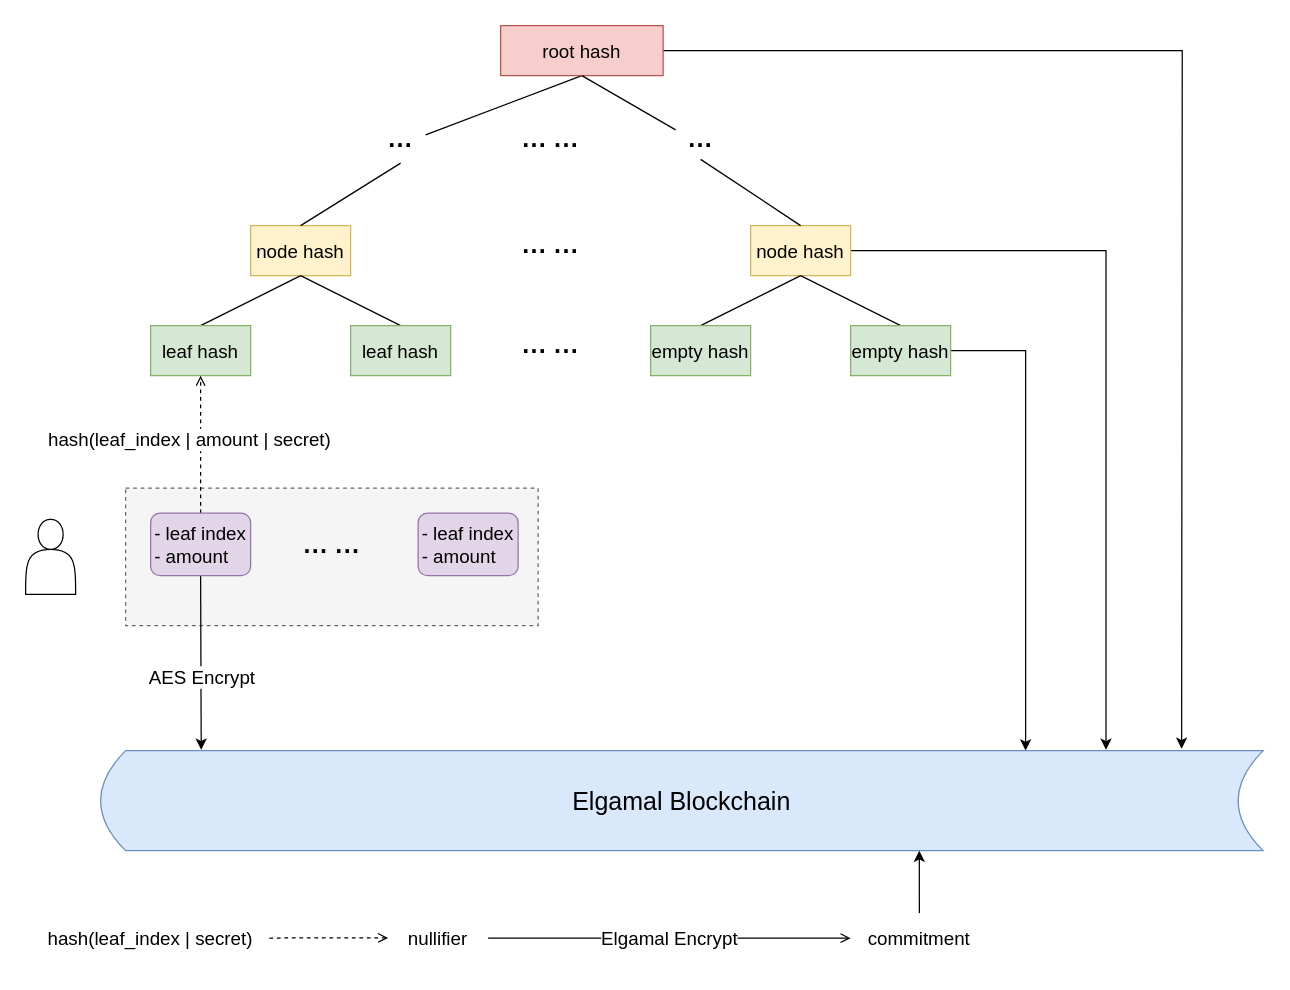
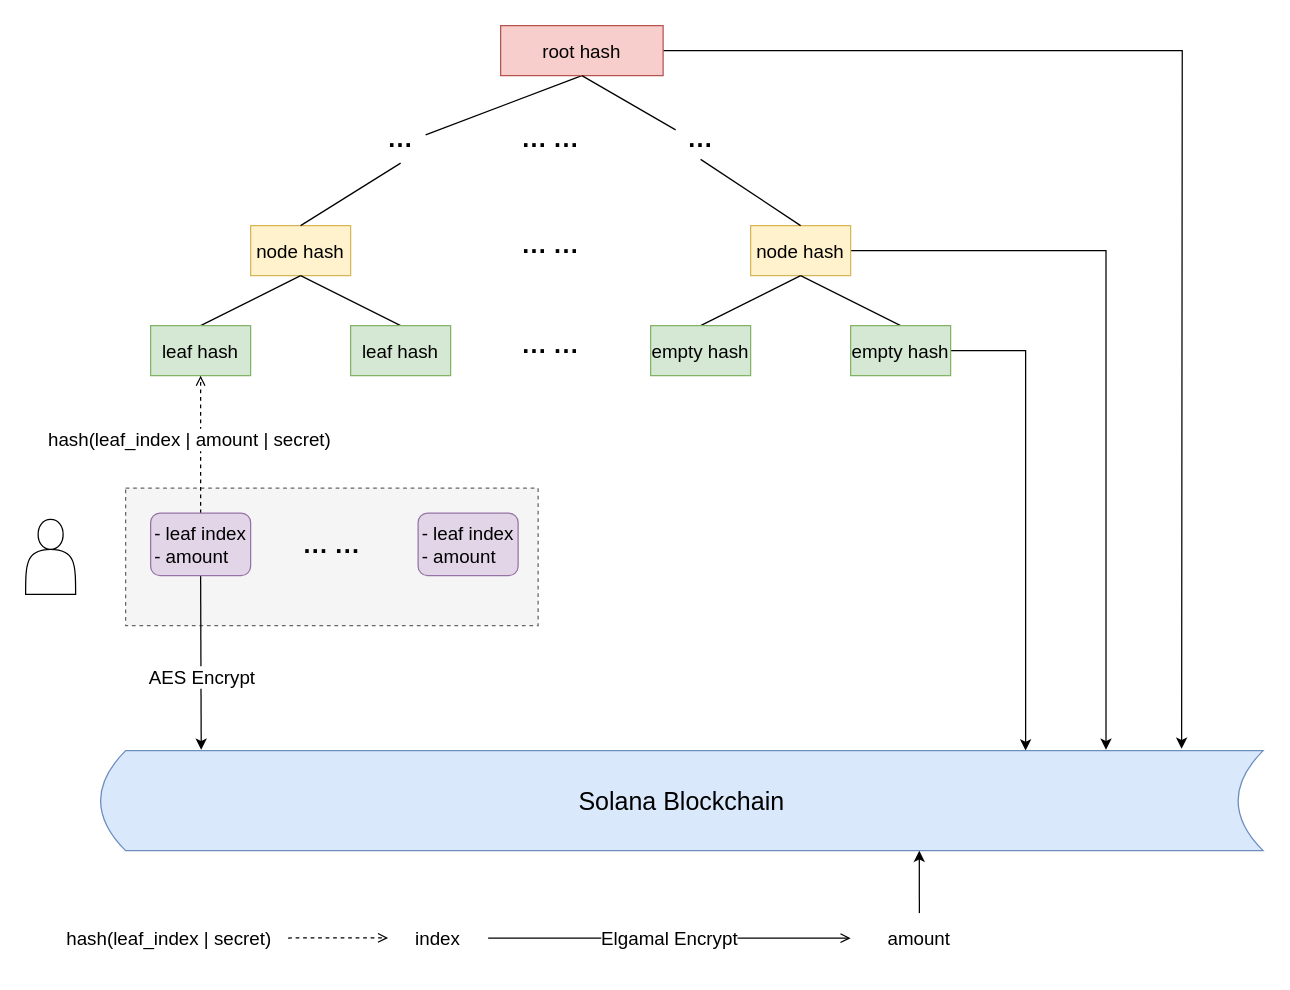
  <mxCell id="0" />
  <mxCell id="1" parent="0" />
  <mxCell id="2" value="" style="rounded=0;whiteSpace=wrap;html=1;fontSize=15;dashed=1;fillColor=#f5f5f5;fontColor=#333333;strokeColor=#666666;" vertex="1" parent="1"><mxGeometry x="100" y="390" width="330" height="110" as="geometry" /></mxCell>
  <mxCell id="3" style="edgeStyle=none;rounded=0;orthogonalLoop=1;jettySize=auto;html=1;entryX=0.5;entryY=1;entryDx=0;entryDy=0;fontSize=15;endArrow=none;endFill=0;" edge="1" parent="1" source="18" target="5"><mxGeometry relative="1" as="geometry"><mxPoint x="440" y="120" as="sourcePoint" /></mxGeometry></mxCell>
  <mxCell id="4" style="edgeStyle=orthogonalEdgeStyle;rounded=0;orthogonalLoop=1;jettySize=auto;html=1;exitX=1;exitY=0.5;exitDx=0;exitDy=0;entryX=0.88;entryY=-0.015;entryDx=0;entryDy=0;entryPerimeter=0;fontSize=12;endArrow=classic;endFill=1;" edge="1" parent="1" source="5"><mxGeometry relative="1" as="geometry"><mxPoint x="944.8" y="598.5" as="targetPoint" /></mxGeometry></mxCell>
  <mxCell id="5" value="root hash" style="rounded=0;whiteSpace=wrap;html=1;fillColor=#f8cecc;strokeColor=#b85450;fontSize=15;" vertex="1" parent="1"><mxGeometry x="400" y="20" width="130" height="40" as="geometry" /></mxCell>
  <mxCell id="6" value="node hash" style="rounded=0;whiteSpace=wrap;html=1;fillColor=#fff2cc;strokeColor=#d6b656;fontSize=15;" vertex="1" parent="1"><mxGeometry x="200" y="180" width="80" height="40" as="geometry" /></mxCell>
  <mxCell id="7" style="edgeStyle=orthogonalEdgeStyle;rounded=0;orthogonalLoop=1;jettySize=auto;html=1;exitX=1;exitY=0.5;exitDx=0;exitDy=0;entryX=0.817;entryY=-0.007;entryDx=0;entryDy=0;entryPerimeter=0;fontSize=12;endArrow=classic;endFill=1;" edge="1" parent="1" source="8"><mxGeometry relative="1" as="geometry"><mxPoint x="884.32" y="599.3" as="targetPoint" /><Array as="points"><mxPoint x="884" y="200" /></Array></mxGeometry></mxCell>
  <mxCell id="8" value="node hash" style="rounded=0;whiteSpace=wrap;html=1;fillColor=#fff2cc;strokeColor=#d6b656;fontSize=15;" vertex="1" parent="1"><mxGeometry x="600" y="180" width="80" height="40" as="geometry" /></mxCell>
  <mxCell id="9" style="edgeStyle=none;rounded=0;orthogonalLoop=1;jettySize=auto;html=1;exitX=0.5;exitY=0;exitDx=0;exitDy=0;entryX=0.5;entryY=1;entryDx=0;entryDy=0;fontSize=15;endArrow=none;endFill=0;" edge="1" parent="1" source="10" target="6"><mxGeometry relative="1" as="geometry" /></mxCell>
  <mxCell id="10" value="leaf hash" style="rounded=0;whiteSpace=wrap;html=1;fillColor=#d5e8d4;strokeColor=#82b366;fontSize=15;" vertex="1" parent="1"><mxGeometry x="120" y="260" width="80" height="40" as="geometry" /></mxCell>
  <mxCell id="11" style="edgeStyle=none;rounded=0;orthogonalLoop=1;jettySize=auto;html=1;exitX=0.5;exitY=0;exitDx=0;exitDy=0;fontSize=15;endArrow=none;endFill=0;" edge="1" parent="1" source="12"><mxGeometry relative="1" as="geometry"><mxPoint x="240" y="220" as="targetPoint" /></mxGeometry></mxCell>
  <mxCell id="12" value="leaf hash" style="rounded=0;whiteSpace=wrap;html=1;fillColor=#d5e8d4;strokeColor=#82b366;fontSize=15;" vertex="1" parent="1"><mxGeometry x="280" y="260" width="80" height="40" as="geometry" /></mxCell>
  <mxCell id="13" style="edgeStyle=none;rounded=0;orthogonalLoop=1;jettySize=auto;html=1;exitX=0.5;exitY=0;exitDx=0;exitDy=0;entryX=0.5;entryY=1;entryDx=0;entryDy=0;fontSize=15;endArrow=none;endFill=0;" edge="1" parent="1" source="14" target="8"><mxGeometry relative="1" as="geometry" /></mxCell>
  <mxCell id="14" value="empty hash" style="rounded=0;whiteSpace=wrap;html=1;fillColor=#d5e8d4;strokeColor=#82b366;fontSize=15;" vertex="1" parent="1"><mxGeometry x="520" y="260" width="80" height="40" as="geometry" /></mxCell>
  <mxCell id="15" style="edgeStyle=none;rounded=0;orthogonalLoop=1;jettySize=auto;html=1;exitX=0.5;exitY=0;exitDx=0;exitDy=0;entryX=0.5;entryY=1;entryDx=0;entryDy=0;fontSize=15;endArrow=none;endFill=0;" edge="1" parent="1" source="17" target="8"><mxGeometry relative="1" as="geometry" /></mxCell>
  <mxCell id="16" style="edgeStyle=orthogonalEdgeStyle;rounded=0;orthogonalLoop=1;jettySize=auto;html=1;exitX=1;exitY=0.5;exitDx=0;exitDy=0;fontSize=12;endArrow=classic;endFill=1;entryX=0.75;entryY=0;entryDx=0;entryDy=0;" edge="1" parent="1" source="17"><mxGeometry relative="1" as="geometry"><mxPoint x="820" y="600" as="targetPoint" /><Array as="points"><mxPoint x="820" y="280" /></Array></mxGeometry></mxCell>
  <mxCell id="17" value="empty hash" style="rounded=0;whiteSpace=wrap;html=1;fillColor=#d5e8d4;strokeColor=#82b366;fontSize=15;" vertex="1" parent="1"><mxGeometry x="680" y="260" width="80" height="40" as="geometry" /></mxCell>
  <mxCell id="18" value="&lt;font style=&quot;font-size: 20px;&quot;&gt;&lt;b style=&quot;font-size: 20px;&quot;&gt;···&lt;/b&gt;&lt;/font&gt;" style="text;html=1;align=center;verticalAlign=middle;resizable=0;points=[];autosize=1;strokeColor=none;fillColor=none;fontSize=20;" vertex="1" parent="1"><mxGeometry x="300" y="95" width="40" height="40" as="geometry" /></mxCell>
  <mxCell id="19" value="&lt;font style=&quot;font-size: 20px;&quot;&gt;&lt;b style=&quot;font-size: 20px;&quot;&gt;···&lt;/b&gt;&lt;/font&gt;" style="text;html=1;align=center;verticalAlign=middle;resizable=0;points=[];autosize=1;strokeColor=none;fillColor=none;fontSize=20;" vertex="1" parent="1"><mxGeometry x="540" y="95" width="40" height="40" as="geometry" /></mxCell>
  <mxCell id="20" style="edgeStyle=none;rounded=0;orthogonalLoop=1;jettySize=auto;html=1;entryX=0.5;entryY=1;entryDx=0;entryDy=0;fontSize=15;endArrow=none;endFill=0;" edge="1" parent="1" source="19" target="5"><mxGeometry relative="1" as="geometry"><mxPoint x="355" y="113.542" as="sourcePoint" /><mxPoint x="450" y="70" as="targetPoint" /></mxGeometry></mxCell>
  <mxCell id="21" style="edgeStyle=none;rounded=0;orthogonalLoop=1;jettySize=auto;html=1;fontSize=15;endArrow=none;endFill=0;" edge="1" parent="1"><mxGeometry relative="1" as="geometry"><mxPoint x="240" y="180.002" as="sourcePoint" /><mxPoint x="320" y="130" as="targetPoint" /></mxGeometry></mxCell>
  <mxCell id="22" style="edgeStyle=none;rounded=0;orthogonalLoop=1;jettySize=auto;html=1;fontSize=15;exitX=0.5;exitY=0;exitDx=0;exitDy=0;entryX=0.5;entryY=0.8;entryDx=0;entryDy=0;entryPerimeter=0;endArrow=none;endFill=0;" edge="1" parent="1" source="8" target="19"><mxGeometry relative="1" as="geometry"><mxPoint x="250" y="190.002" as="sourcePoint" /><mxPoint x="330" y="146" as="targetPoint" /></mxGeometry></mxCell>
  <mxCell id="23" value="&lt;b style=&quot;font-size: 20px;&quot;&gt;···&amp;nbsp;&lt;/b&gt;&lt;b style=&quot;font-size: 20px;&quot;&gt;···&lt;/b&gt;" style="text;html=1;align=center;verticalAlign=middle;resizable=0;points=[];autosize=1;strokeColor=none;fillColor=none;fontSize=20;" vertex="1" parent="1"><mxGeometry x="405" y="180" width="70" height="40" as="geometry" /></mxCell>
  <mxCell id="24" value="&lt;b style=&quot;font-size: 20px;&quot;&gt;···&amp;nbsp;&lt;/b&gt;&lt;b style=&quot;font-size: 20px;&quot;&gt;···&lt;/b&gt;" style="text;html=1;align=center;verticalAlign=middle;resizable=0;points=[];autosize=1;strokeColor=none;fillColor=none;fontSize=20;" vertex="1" parent="1"><mxGeometry x="405" y="260" width="70" height="40" as="geometry" /></mxCell>
  <mxCell id="25" value="&lt;b style=&quot;font-size: 20px;&quot;&gt;&lt;span style=&quot;font-size: 20px;&quot;&gt;···&amp;nbsp;&lt;/span&gt;&lt;span style=&quot;font-size: 20px;&quot;&gt;···&lt;/span&gt;&lt;/b&gt;" style="text;html=1;align=center;verticalAlign=middle;resizable=0;points=[];autosize=1;strokeColor=none;fillColor=none;fontSize=20;" vertex="1" parent="1"><mxGeometry x="405" y="95" width="70" height="40" as="geometry" /></mxCell>
  <mxCell id="26" style="edgeStyle=none;rounded=0;orthogonalLoop=1;jettySize=auto;html=1;exitX=0.5;exitY=0;exitDx=0;exitDy=0;entryX=0.5;entryY=1;entryDx=0;entryDy=0;fontSize=15;endArrow=open;endFill=0;dashed=1;" edge="1" parent="1" source="30" target="10"><mxGeometry relative="1" as="geometry" /></mxCell>
  <mxCell id="27" value="hash(leaf_index | amount | secret)" style="edgeLabel;html=1;align=center;verticalAlign=middle;resizable=0;points=[];fontSize=15;" vertex="1" connectable="0" parent="26"><mxGeometry x="0.237" y="-2" relative="1" as="geometry"><mxPoint x="-12" y="8" as="offset" /></mxGeometry></mxCell>
  <mxCell id="28" style="edgeStyle=none;rounded=0;orthogonalLoop=1;jettySize=auto;html=1;exitX=0.5;exitY=1;exitDx=0;exitDy=0;entryX=0.063;entryY=-0.007;entryDx=0;entryDy=0;entryPerimeter=0;fontSize=12;endArrow=classic;endFill=1;" edge="1" parent="1" source="30"><mxGeometry relative="1" as="geometry"><mxPoint x="160.48" y="599.3" as="targetPoint" /></mxGeometry></mxCell>
  <mxCell id="29" value="AES Encrypt" style="edgeLabel;html=1;align=center;verticalAlign=middle;resizable=0;points=[];fontSize=15;" vertex="1" connectable="0" parent="28"><mxGeometry x="-0.174" y="-1" relative="1" as="geometry"><mxPoint x="1" y="22" as="offset" /></mxGeometry></mxCell>
  <mxCell id="30" value="&lt;div style=&quot;text-align: left; font-size: 15px;&quot;&gt;&lt;span style=&quot;background-color: initial; font-size: 15px;&quot;&gt;- leaf index&lt;/span&gt;&lt;br style=&quot;font-size: 15px;&quot;&gt;&lt;span style=&quot;background-color: initial; font-size: 15px;&quot;&gt;- amount&lt;/span&gt;&lt;br style=&quot;font-size: 15px;&quot;&gt;&lt;/div&gt;" style="rounded=1;whiteSpace=wrap;html=1;fontSize=15;fillColor=#e1d5e7;strokeColor=#9673a6;" vertex="1" parent="1"><mxGeometry x="120" y="410" width="80" height="50" as="geometry" /></mxCell>
  <mxCell id="31" value="&lt;div style=&quot;text-align: left; font-size: 15px;&quot;&gt;&lt;span style=&quot;background-color: initial; font-size: 15px;&quot;&gt;- leaf index&lt;/span&gt;&lt;br style=&quot;font-size: 15px;&quot;&gt;&lt;span style=&quot;background-color: initial; font-size: 15px;&quot;&gt;- amount&lt;/span&gt;&lt;br style=&quot;font-size: 15px;&quot;&gt;&lt;/div&gt;" style="rounded=1;whiteSpace=wrap;html=1;fontSize=15;fillColor=#e1d5e7;strokeColor=#9673a6;" vertex="1" parent="1"><mxGeometry x="334" y="410" width="80" height="50" as="geometry" /></mxCell>
  <mxCell id="32" value="&lt;font style=&quot;font-size: 20px;&quot;&gt;&lt;b style=&quot;font-size: 20px;&quot;&gt;···&amp;nbsp;&lt;/b&gt;&lt;b style=&quot;font-size: 20px;&quot;&gt;···&lt;/b&gt;&lt;/font&gt;" style="text;html=1;align=center;verticalAlign=middle;resizable=0;points=[];autosize=1;strokeColor=none;fillColor=none;fontSize=20;" vertex="1" parent="1"><mxGeometry x="230" y="420" width="70" height="40" as="geometry" /></mxCell>
- <mxCell id="33" value="&lt;font style=&quot;font-size: 20px;&quot;&gt;Elgamal Blockchain&lt;/font&gt;" style="shape=dataStorage;whiteSpace=wrap;html=1;fixedSize=1;fontSize=12;fillColor=#dae8fc;strokeColor=#6c8ebf;" vertex="1" parent="1"><mxGeometry x="80" y="600" width="930" height="80" as="geometry" /></mxCell>
+ <mxCell id="33" value="&lt;font style=&quot;font-size: 20px;&quot;&gt;Solana Blockchain&lt;/font&gt;" style="shape=dataStorage;whiteSpace=wrap;html=1;fixedSize=1;fontSize=12;fillColor=#dae8fc;strokeColor=#6c8ebf;" vertex="1" parent="1"><mxGeometry x="80" y="600" width="930" height="80" as="geometry" /></mxCell>
  <mxCell id="34" value="" style="shape=actor;whiteSpace=wrap;html=1;fontSize=15;" vertex="1" parent="1"><mxGeometry x="20" y="415" width="40" height="60" as="geometry" /></mxCell>
  <mxCell id="35" style="rounded=0;orthogonalLoop=1;jettySize=auto;html=1;exitX=1;exitY=0.5;exitDx=0;exitDy=0;entryX=0;entryY=0.5;entryDx=0;entryDy=0;fontSize=20;endArrow=open;endFill=0;dashed=0;" edge="1" parent="1" source="39" target="37"><mxGeometry relative="1" as="geometry"><mxPoint x="390.09" y="754.704" as="sourcePoint" /></mxGeometry></mxCell>
  <mxCell id="36" value="&lt;font style=&quot;font-size: 15px;&quot;&gt;Elgamal Encrypt&lt;/font&gt;" style="edgeLabel;html=1;align=center;verticalAlign=middle;resizable=0;points=[];fontSize=20;" vertex="1" connectable="0" parent="35"><mxGeometry x="0.204" y="-1" relative="1" as="geometry"><mxPoint x="-31" y="-4" as="offset" /></mxGeometry></mxCell>
- <mxCell id="37" value="&lt;span style=&quot;color: rgb(0, 0, 0); font-family: Helvetica; font-size: 15px; font-style: normal; font-variant-ligatures: normal; font-variant-caps: normal; font-weight: 400; letter-spacing: normal; orphans: 2; text-indent: 0px; text-transform: none; widows: 2; word-spacing: 0px; -webkit-text-stroke-width: 0px; background-color: rgb(255, 255, 255); text-decoration-thickness: initial; text-decoration-style: initial; text-decoration-color: initial; float: none; display: inline !important;&quot;&gt;commitment&lt;/span&gt;" style="text;whiteSpace=wrap;html=1;fontSize=20;align=center;" vertex="1" parent="1"><mxGeometry x="680" y="730" width="110" height="40" as="geometry" /></mxCell>
+ <mxCell id="37" value="&lt;span style=&quot;color: rgb(0, 0, 0); font-family: Helvetica; font-size: 15px; font-style: normal; font-variant-ligatures: normal; font-variant-caps: normal; font-weight: 400; letter-spacing: normal; orphans: 2; text-indent: 0px; text-transform: none; widows: 2; word-spacing: 0px; -webkit-text-stroke-width: 0px; background-color: rgb(255, 255, 255); text-decoration-thickness: initial; text-decoration-style: initial; text-decoration-color: initial; float: none; display: inline !important;&quot;&gt;amount&lt;/span&gt;" style="text;whiteSpace=wrap;html=1;fontSize=20;align=center;" vertex="1" parent="1"><mxGeometry x="680" y="730" width="110" height="40" as="geometry" /></mxCell>
  <mxCell id="38" style="rounded=0;orthogonalLoop=1;jettySize=auto;html=1;entryX=0.253;entryY=1.025;entryDx=0;entryDy=0;fontSize=20;endArrow=classic;endFill=1;entryPerimeter=0;exitX=0.5;exitY=0;exitDx=0;exitDy=0;" edge="1" parent="1" source="37"><mxGeometry relative="1" as="geometry"><mxPoint x="735" y="740" as="sourcePoint" /><mxPoint x="734.92" y="680" as="targetPoint" /></mxGeometry></mxCell>
- <mxCell id="39" value="&lt;span style=&quot;color: rgb(0, 0, 0); font-family: Helvetica; font-size: 15px; font-style: normal; font-variant-ligatures: normal; font-variant-caps: normal; font-weight: 400; letter-spacing: normal; orphans: 2; text-indent: 0px; text-transform: none; widows: 2; word-spacing: 0px; -webkit-text-stroke-width: 0px; background-color: rgb(255, 255, 255); text-decoration-thickness: initial; text-decoration-style: initial; text-decoration-color: initial; float: none; display: inline !important;&quot;&gt;nullifier&lt;/span&gt;" style="text;whiteSpace=wrap;html=1;fontSize=20;align=center;" vertex="1" parent="1"><mxGeometry x="310" y="730" width="80" height="40" as="geometry" /></mxCell>
- <mxCell id="40" value="&lt;span style=&quot;color: rgb(0, 0, 0); font-family: Helvetica; font-size: 15px; font-style: normal; font-variant-ligatures: normal; font-variant-caps: normal; font-weight: 400; letter-spacing: normal; orphans: 2; text-indent: 0px; text-transform: none; widows: 2; word-spacing: 0px; -webkit-text-stroke-width: 0px; background-color: rgb(255, 255, 255); text-decoration-thickness: initial; text-decoration-style: initial; text-decoration-color: initial; float: none; display: inline !important;&quot;&gt;hash(leaf_index | secret)&lt;/span&gt;" style="text;whiteSpace=wrap;html=1;fontSize=20;align=center;" vertex="1" parent="1"><mxGeometry x="25" y="730" width="190" height="40" as="geometry" /></mxCell>
+ <mxCell id="39" value="&lt;span style=&quot;color: rgb(0, 0, 0); font-family: Helvetica; font-size: 15px; font-style: normal; font-variant-ligatures: normal; font-variant-caps: normal; font-weight: 400; letter-spacing: normal; orphans: 2; text-indent: 0px; text-transform: none; widows: 2; word-spacing: 0px; -webkit-text-stroke-width: 0px; background-color: rgb(255, 255, 255); text-decoration-thickness: initial; text-decoration-style: initial; text-decoration-color: initial; float: none; display: inline !important;&quot;&gt;index&lt;/span&gt;" style="text;whiteSpace=wrap;html=1;fontSize=20;align=center;" vertex="1" parent="1"><mxGeometry x="310" y="730" width="80" height="40" as="geometry" /></mxCell>
+ <mxCell id="40" value="&lt;span style=&quot;color: rgb(0, 0, 0); font-family: Helvetica; font-size: 15px; font-style: normal; font-variant-ligatures: normal; font-variant-caps: normal; font-weight: 400; letter-spacing: normal; orphans: 2; text-indent: 0px; text-transform: none; widows: 2; word-spacing: 0px; -webkit-text-stroke-width: 0px; background-color: rgb(255, 255, 255); text-decoration-thickness: initial; text-decoration-style: initial; text-decoration-color: initial; float: none; display: inline !important;&quot;&gt;hash(leaf_index | secret)&lt;/span&gt;" style="text;whiteSpace=wrap;html=1;fontSize=20;align=center;" vertex="1" parent="1"><mxGeometry x="40" y="730" width="190" height="40" as="geometry" /></mxCell>
  <mxCell id="41" style="rounded=0;orthogonalLoop=1;jettySize=auto;html=1;entryX=0;entryY=0.5;entryDx=0;entryDy=0;fontSize=20;endArrow=open;endFill=0;dashed=1;" edge="1" parent="1" source="40"><mxGeometry relative="1" as="geometry"><mxPoint x="273" y="749.82" as="sourcePoint" /><mxPoint x="310" y="749.82" as="targetPoint" /></mxGeometry></mxCell>
